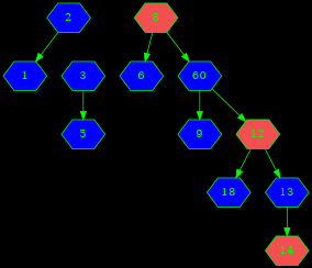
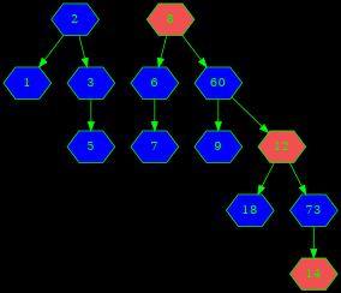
  digraph {
    bgcolor=black
    fontname="DejaVu Serif"
    node [color=green fillcolor=blue fontcolor=green fontname="DejaVu Serif" shape=hexagon style=filled]
    edge [color=green fontname="DejaVu Serif"]
    2
    1
    3
    8 [fillcolor="#F14F50"]
    6
    n6 [label=60]
    5
+   7
    9
    12 [fillcolor="#F14F50"]
    n11 [label=18]
-   13
+   13 [label=73]
    14 [fillcolor="#F14F50"]
    2 -> 1
+   2 -> 3
    3 -> 5
    8 -> 6
    8 -> n6
+   6 -> 7
    n6 -> 9
    n6 -> 12
    12 -> n11
    12 -> 13
    13 -> 14
  }
